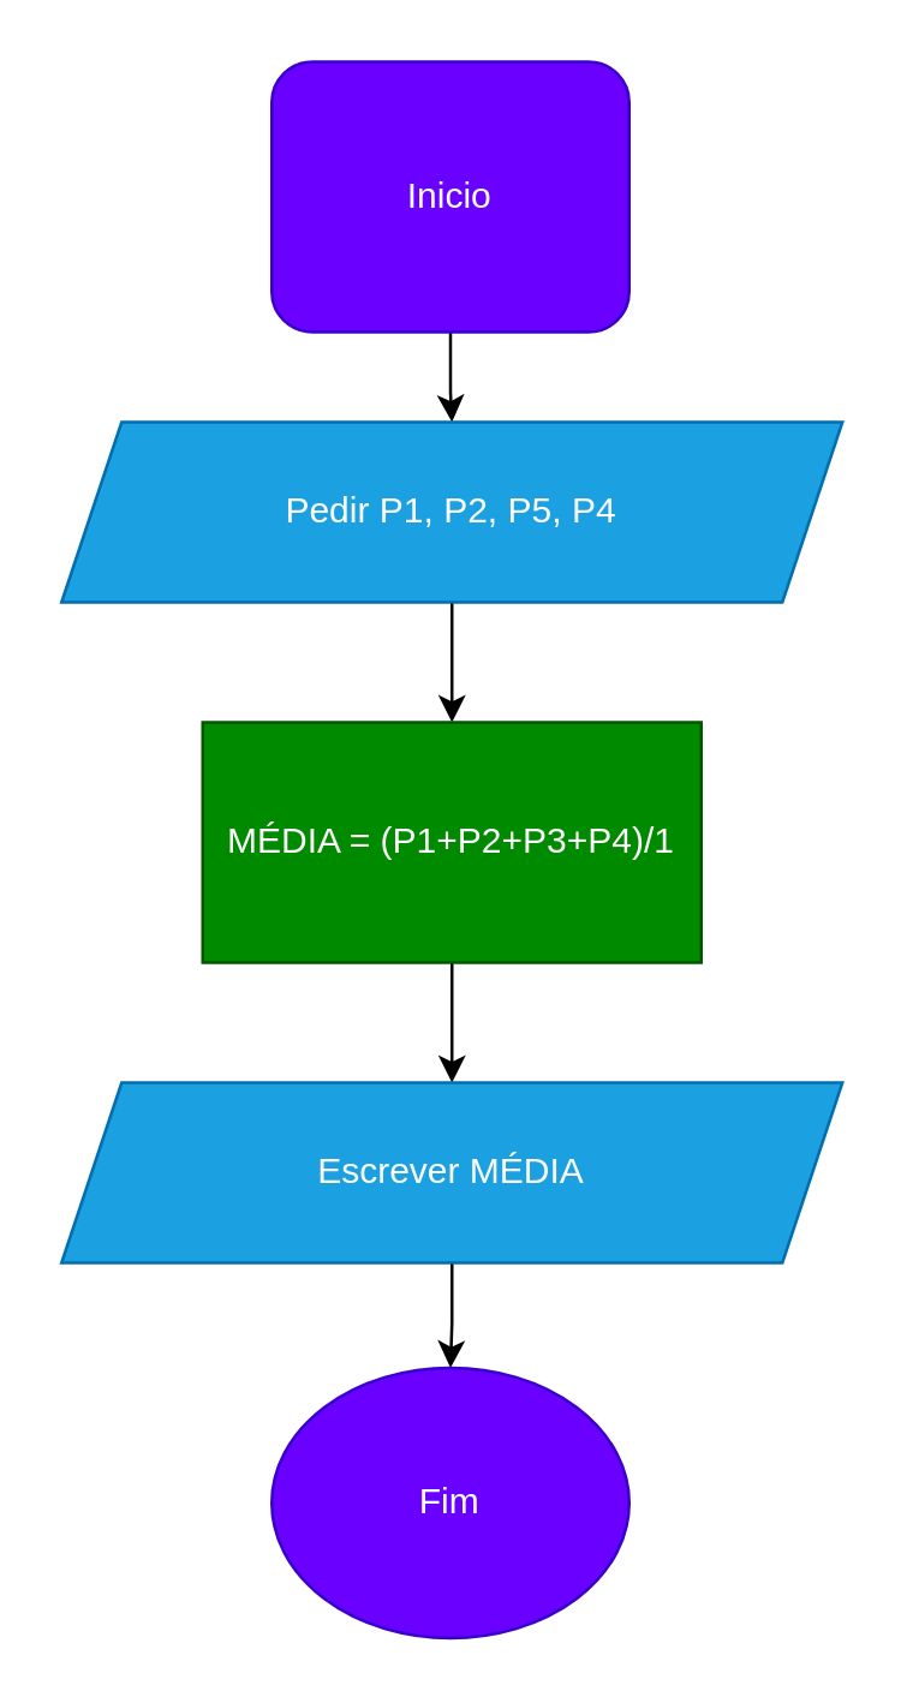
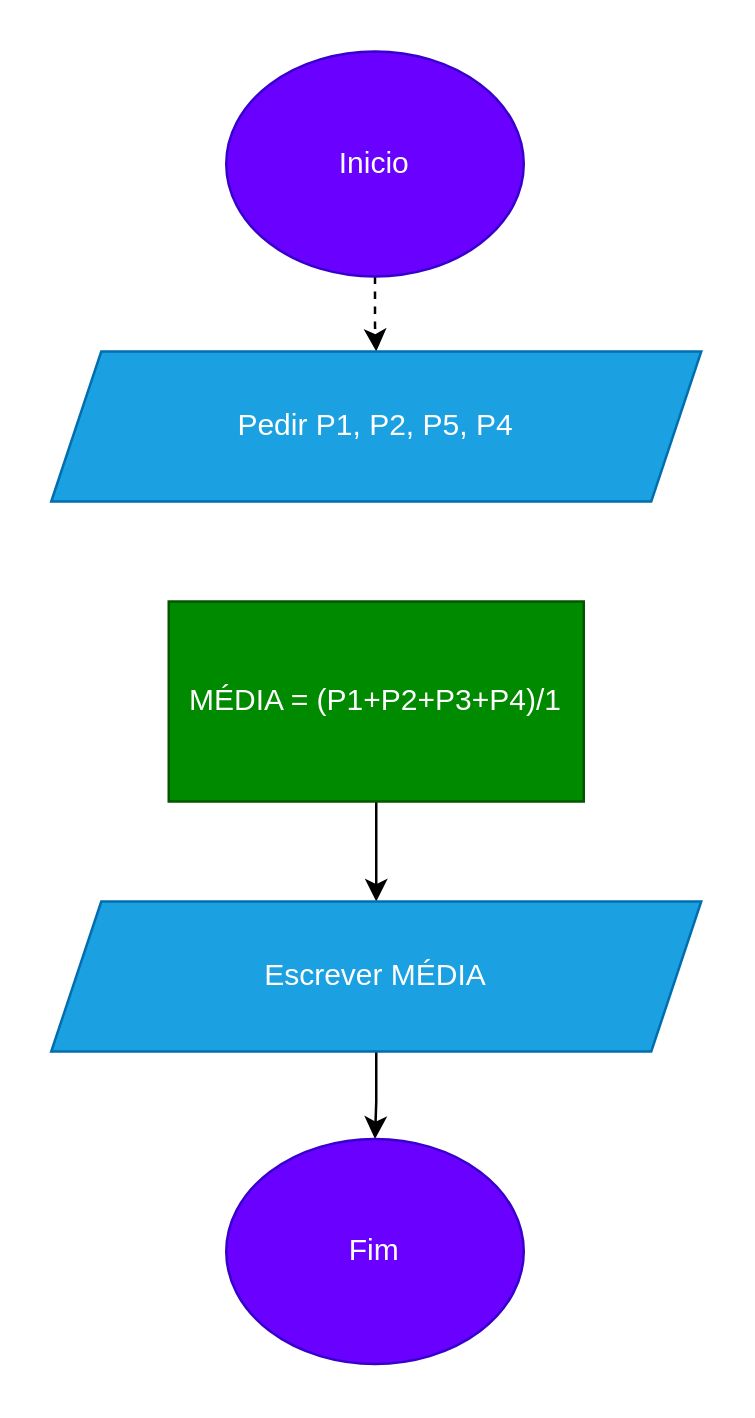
  <mxCell id="0" />
  <mxCell id="1" parent="0" />
- <mxCell id="2" value="" style="edgeStyle=orthogonalEdgeStyle;rounded=0;orthogonalLoop=1;jettySize=auto;html=1;" parent="1" source="3" target="5" edge="1"><mxGeometry relative="1" as="geometry" /></mxCell>
- <mxCell id="3" value="Inicio" style="whiteSpace=wrap;html=1;fillColor=#6a00ff;strokeColor=#3700CC;fontColor=#ffffff;rounded=1;" parent="1" vertex="1"><mxGeometry x="90" y="20" width="119" height="90" as="geometry" /></mxCell>
- <mxCell id="4" value="" style="edgeStyle=orthogonalEdgeStyle;rounded=0;orthogonalLoop=1;jettySize=auto;html=1;" edge="1" parent="1" source="5" target="7"><mxGeometry relative="1" as="geometry" /></mxCell>
+ <mxCell id="2" value="" style="edgeStyle=orthogonalEdgeStyle;rounded=0;orthogonalLoop=1;jettySize=auto;html=1;dashed=1;" parent="1" source="3" target="5" edge="1"><mxGeometry relative="1" as="geometry" /></mxCell>
+ <mxCell id="3" value="Inicio" style="ellipse;whiteSpace=wrap;html=1;fillColor=#6a00ff;strokeColor=#3700CC;fontColor=#ffffff;" parent="1" vertex="1"><mxGeometry x="90" y="20" width="119" height="90" as="geometry" /></mxCell>
  <mxCell id="5" value="Pedir P1, P2, P5, P4" style="shape=parallelogram;perimeter=parallelogramPerimeter;whiteSpace=wrap;html=1;fixedSize=1;fillColor=#1ba1e2;fontColor=#ffffff;strokeColor=#006EAF;" parent="1" vertex="1"><mxGeometry x="20" y="140" width="260" height="60" as="geometry" /></mxCell>
  <mxCell id="6" value="" style="edgeStyle=orthogonalEdgeStyle;rounded=0;orthogonalLoop=1;jettySize=auto;html=1;" edge="1" parent="1" source="7" target="9"><mxGeometry relative="1" as="geometry" /></mxCell>
  <mxCell id="7" value="MÉDIA = (P1+P2+P3+P4)/1" style="whiteSpace=wrap;html=1;fillColor=#008a00;fontColor=#ffffff;strokeColor=#005700;" vertex="1" parent="1"><mxGeometry x="67" y="240" width="166" height="80" as="geometry" /></mxCell>
  <mxCell id="8" value="" style="edgeStyle=orthogonalEdgeStyle;rounded=0;orthogonalLoop=1;jettySize=auto;html=1;" edge="1" parent="1" source="9" target="10"><mxGeometry relative="1" as="geometry" /></mxCell>
  <mxCell id="9" value="Escrever MÉDIA" style="shape=parallelogram;perimeter=parallelogramPerimeter;whiteSpace=wrap;html=1;fixedSize=1;fillColor=#1ba1e2;fontColor=#ffffff;strokeColor=#006EAF;" vertex="1" parent="1"><mxGeometry x="20" y="360" width="260" height="60" as="geometry" /></mxCell>
  <mxCell id="10" value="Fim" style="ellipse;whiteSpace=wrap;html=1;fillColor=#6a00ff;fontColor=#ffffff;strokeColor=#3700CC;" vertex="1" parent="1"><mxGeometry x="90" y="455" width="119" height="90" as="geometry" /></mxCell>
